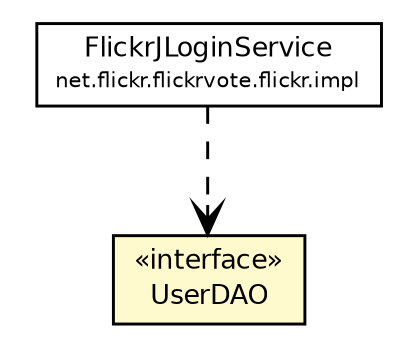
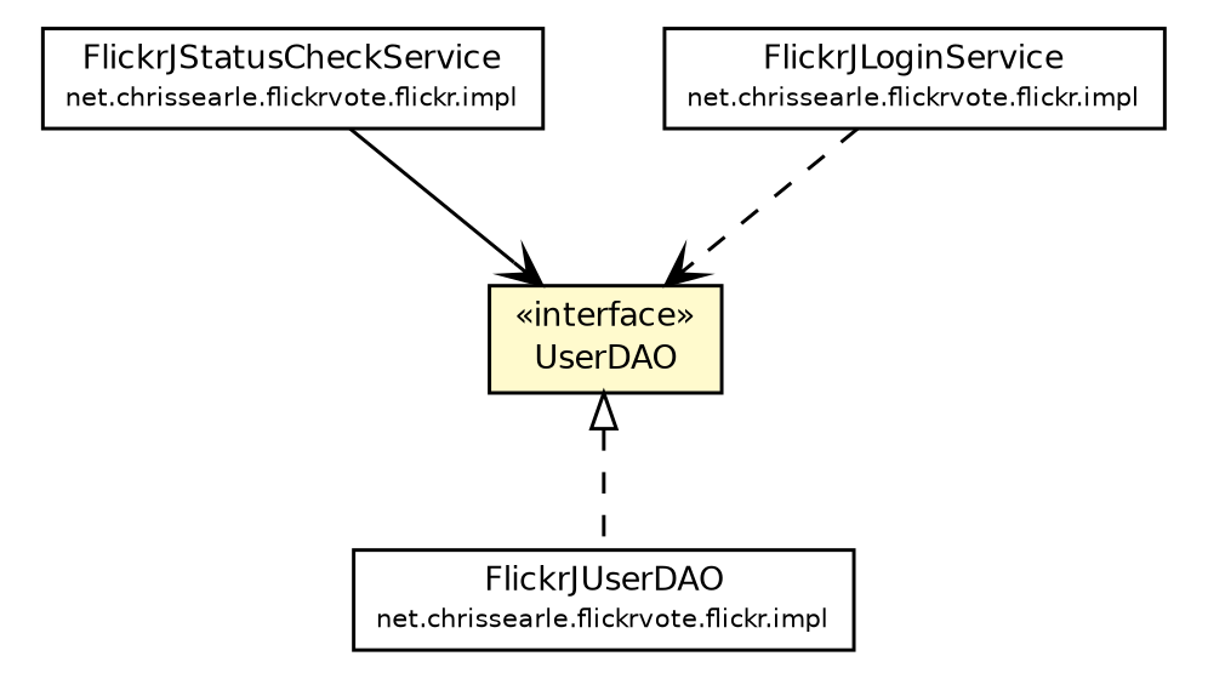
  digraph {
    node [fontcolor=black fontname=Helvetica fontsize=9.0 shape=plaintext]
    edge [fontname=Helvetica fontsize=10.0 headport=p labelfontname=Helvetica labelfontsize=10 style=dashed tailport=p arrowhead=open color=black fontcolor=black]
    n1 [label=<<table border="0" cellborder="1" cellspacing="0" cellpadding="2" port="p" bgcolor="lemonChiffon" href="./UserDAO.html"> 		<tr><td><table border="0" cellspacing="0" cellpadding="1"> 			<tr><td> &laquo;interface&raquo; </td></tr> 			<tr><td> UserDAO </td></tr> 		</table></td></tr> 		</table>>]
-   n4 [label=<<table border="0" cellborder="1" cellspacing="0" cellpadding="2" port="p" href="./impl/FlickrJLoginService.html"> 		<tr><td><table border="0" cellspacing="0" cellpadding="1"> 			<tr><td> FlickrJLoginService </td></tr> 			<tr><td><font point-size="7.0"> net.flickr.flickrvote.flickr.impl </font></td></tr> 		</table></td></tr> 		</table>>]
+   n2 [label=<<table border="0" cellborder="1" cellspacing="0" cellpadding="2" port="p" href="./impl/FlickrJUserDAO.html"> 		<tr><td><table border="0" cellspacing="0" cellpadding="1"> 			<tr><td> FlickrJUserDAO </td></tr> 			<tr><td><font point-size="7.0"> net.chrissearle.flickrvote.flickr.impl </font></td></tr> 		</table></td></tr> 		</table>>]
+   n3 [label=<<table border="0" cellborder="1" cellspacing="0" cellpadding="2" port="p" href="./impl/FlickrJStatusCheckService.html"> 		<tr><td><table border="0" cellspacing="0" cellpadding="1"> 			<tr><td> FlickrJStatusCheckService </td></tr> 			<tr><td><font point-size="7.0"> net.chrissearle.flickrvote.flickr.impl </font></td></tr> 		</table></td></tr> 		</table>>]
+   n4 [label=<<table border="0" cellborder="1" cellspacing="0" cellpadding="2" port="p" href="./impl/FlickrJLoginService.html"> 		<tr><td><table border="0" cellspacing="0" cellpadding="1"> 			<tr><td> FlickrJLoginService </td></tr> 			<tr><td><font point-size="7.0"> net.chrissearle.flickrvote.flickr.impl </font></td></tr> 		</table></td></tr> 		</table>>]
+   n1 -> n2 [arrowtail=empty dir=back fontsize=10 arrowhead="" color="" fontcolor=""]
+   n3 -> n1 [style=""]
    n4 -> n1
  }
